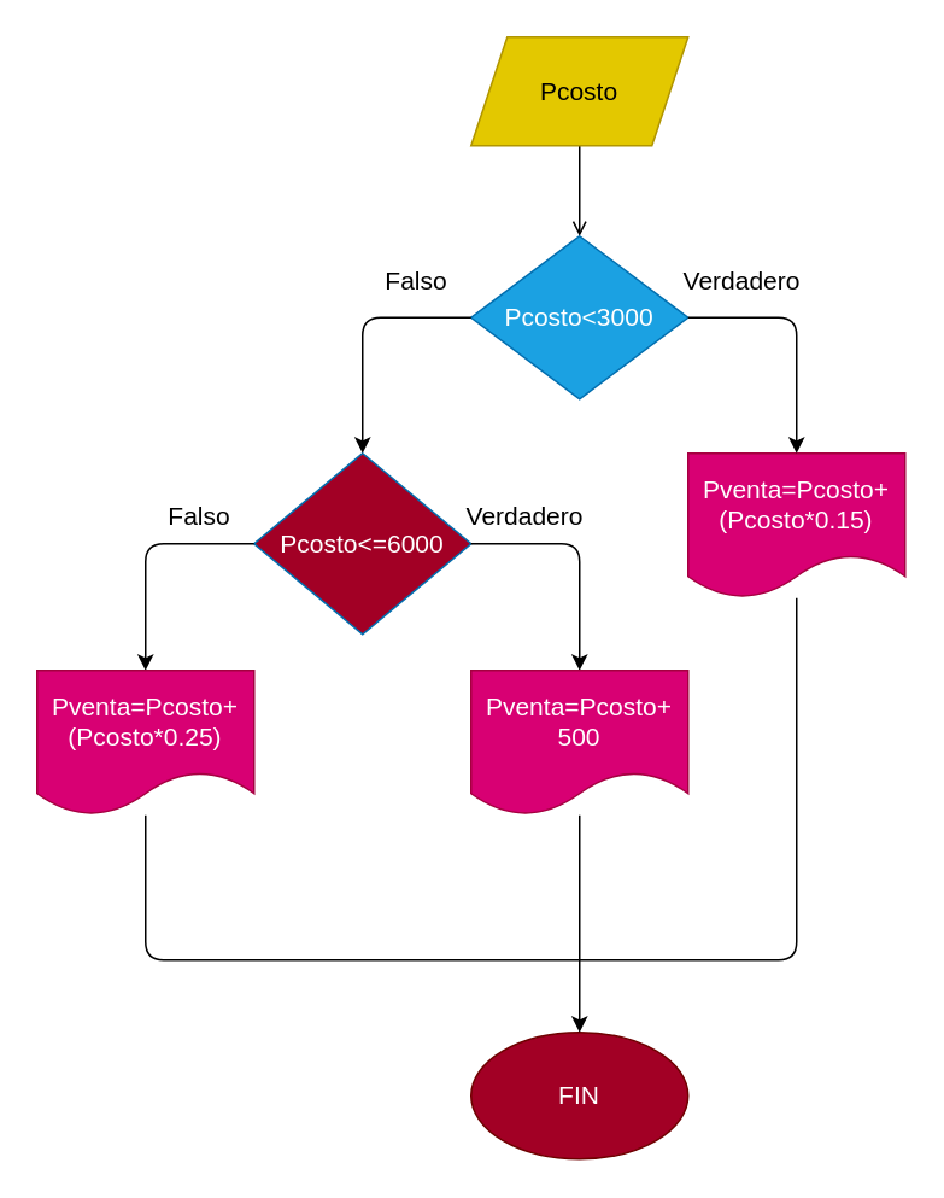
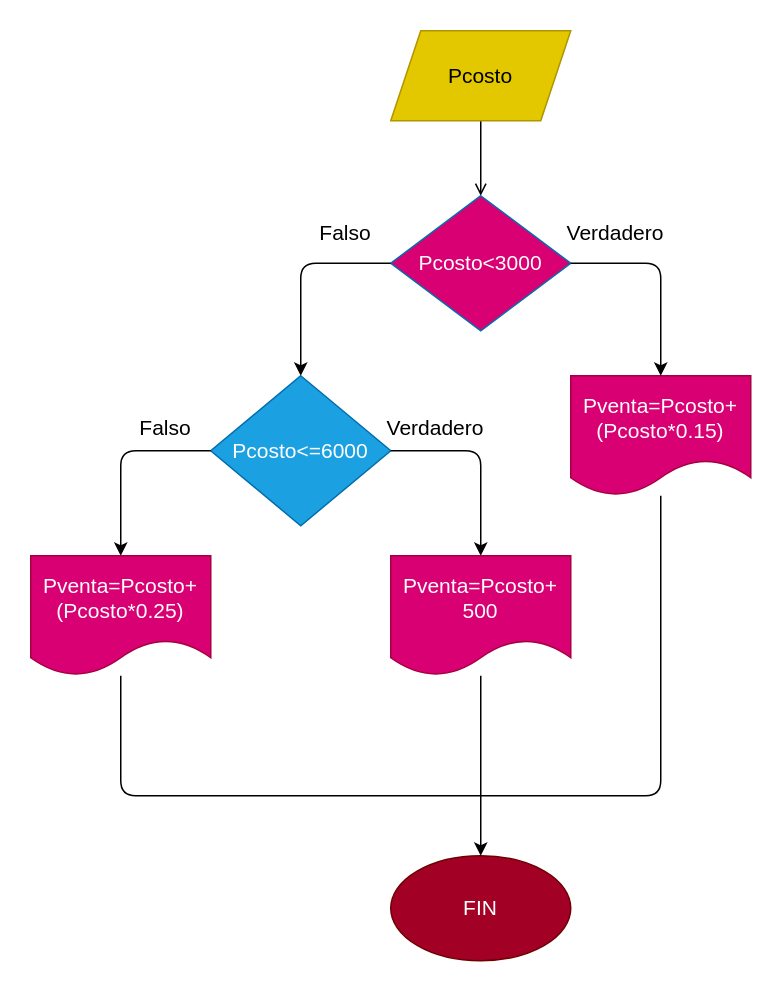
  <mxCell id="0" />
  <mxCell id="1" parent="0" />
  <mxCell id="2" value="" style="edgeStyle=none;html=1;fontSize=14;endArrow=open;" edge="1" parent="1" source="3" target="4"><mxGeometry relative="1" as="geometry" /></mxCell>
  <mxCell id="3" value="Pcosto" style="shape=parallelogram;perimeter=parallelogramPerimeter;whiteSpace=wrap;html=1;fixedSize=1;fontSize=14;fillColor=#e3c800;fontColor=#000000;strokeColor=#B09500;" vertex="1" parent="1"><mxGeometry x="260" y="20" width="120" height="60" as="geometry" /></mxCell>
- <mxCell id="4" value="Pcosto&amp;lt;3000" style="rhombus;whiteSpace=wrap;html=1;fontSize=14;fillColor=#1ba1e2;fontColor=#ffffff;strokeColor=#006EAF;" vertex="1" parent="1"><mxGeometry x="260" y="130" width="120" height="90" as="geometry" /></mxCell>
+ <mxCell id="4" value="Pcosto&amp;lt;3000" style="rhombus;whiteSpace=wrap;html=1;fontSize=14;fillColor=#d80073;fontColor=#ffffff;strokeColor=#006EAF;" vertex="1" parent="1"><mxGeometry x="260" y="130" width="120" height="90" as="geometry" /></mxCell>
  <mxCell id="5" value="Pventa=Pcosto+(Pcosto*0.15)" style="shape=document;whiteSpace=wrap;html=1;boundedLbl=1;fontSize=14;fillColor=#d80073;fontColor=#ffffff;strokeColor=#A50040;" vertex="1" parent="1"><mxGeometry x="380" y="250" width="120" height="80" as="geometry" /></mxCell>
  <mxCell id="6" value="" style="endArrow=classic;html=1;fontSize=14;exitX=1;exitY=0.5;exitDx=0;exitDy=0;entryX=0.5;entryY=0;entryDx=0;entryDy=0;" edge="1" parent="1" source="4" target="5"><mxGeometry width="50" height="50" relative="1" as="geometry"><mxPoint x="300" y="230" as="sourcePoint" /><mxPoint x="350" y="180" as="targetPoint" /><Array as="points"><mxPoint x="440" y="175" /></Array></mxGeometry></mxCell>
- <mxCell id="7" value="Pcosto&amp;lt;=6000" style="rhombus;whiteSpace=wrap;html=1;fontSize=14;fillColor=#a20025;fontColor=#ffffff;strokeColor=#006EAF;" vertex="1" parent="1"><mxGeometry x="140" y="250" width="120" height="100" as="geometry" /></mxCell>
+ <mxCell id="7" value="Pcosto&amp;lt;=6000" style="rhombus;whiteSpace=wrap;html=1;fontSize=14;fillColor=#1ba1e2;fontColor=#ffffff;strokeColor=#006EAF;" vertex="1" parent="1"><mxGeometry x="140" y="250" width="120" height="100" as="geometry" /></mxCell>
  <mxCell id="8" value="" style="endArrow=classic;html=1;fontSize=14;exitX=0;exitY=0.5;exitDx=0;exitDy=0;entryX=0.5;entryY=0;entryDx=0;entryDy=0;" edge="1" parent="1" source="4" target="7"><mxGeometry width="50" height="50" relative="1" as="geometry"><mxPoint x="190" y="280" as="sourcePoint" /><mxPoint x="240" y="230" as="targetPoint" /><Array as="points"><mxPoint x="200" y="175" /></Array></mxGeometry></mxCell>
  <mxCell id="9" value="" style="endArrow=classic;html=1;fontSize=14;exitX=1;exitY=0.5;exitDx=0;exitDy=0;entryX=0.5;entryY=0;entryDx=0;entryDy=0;" edge="1" parent="1" source="7" target="10"><mxGeometry width="50" height="50" relative="1" as="geometry"><mxPoint x="190" y="390" as="sourcePoint" /><mxPoint x="300" y="360" as="targetPoint" /><Array as="points"><mxPoint x="320" y="300" /></Array></mxGeometry></mxCell>
  <mxCell id="10" value="&lt;span&gt;Pventa=Pcosto+&lt;br&gt;500&lt;br&gt;&lt;/span&gt;" style="shape=document;whiteSpace=wrap;html=1;boundedLbl=1;fontSize=14;fillColor=#d80073;fontColor=#ffffff;strokeColor=#A50040;" vertex="1" parent="1"><mxGeometry x="260" y="370" width="120" height="80" as="geometry" /></mxCell>
  <mxCell id="11" value="" style="endArrow=classic;html=1;fontSize=14;exitX=0;exitY=0.5;exitDx=0;exitDy=0;entryX=0.5;entryY=0;entryDx=0;entryDy=0;" edge="1" parent="1" source="7" target="12"><mxGeometry width="50" height="50" relative="1" as="geometry"><mxPoint x="140" y="330" as="sourcePoint" /><mxPoint x="80" y="370" as="targetPoint" /><Array as="points"><mxPoint x="80" y="300" /></Array></mxGeometry></mxCell>
  <mxCell id="12" value="&lt;span&gt;Pventa=Pcosto+(Pcosto*0.25)&lt;/span&gt;" style="shape=document;whiteSpace=wrap;html=1;boundedLbl=1;fontSize=14;fillColor=#d80073;fontColor=#ffffff;strokeColor=#A50040;" vertex="1" parent="1"><mxGeometry x="20" y="370" width="120" height="80" as="geometry" /></mxCell>
  <mxCell id="13" value="Falso" style="text;html=1;strokeColor=none;fillColor=none;align=center;verticalAlign=middle;whiteSpace=wrap;rounded=0;fontSize=14;" vertex="1" parent="1"><mxGeometry x="80" y="270" width="60" height="30" as="geometry" /></mxCell>
  <mxCell id="14" value="Verdadero" style="text;html=1;strokeColor=none;fillColor=none;align=center;verticalAlign=middle;whiteSpace=wrap;rounded=0;fontSize=14;" vertex="1" parent="1"><mxGeometry x="260" y="270" width="60" height="30" as="geometry" /></mxCell>
  <mxCell id="15" value="Falso" style="text;html=1;strokeColor=none;fillColor=none;align=center;verticalAlign=middle;whiteSpace=wrap;rounded=0;fontSize=14;" vertex="1" parent="1"><mxGeometry x="200" y="140" width="60" height="30" as="geometry" /></mxCell>
  <mxCell id="16" value="Verdadero" style="text;html=1;strokeColor=none;fillColor=none;align=center;verticalAlign=middle;whiteSpace=wrap;rounded=0;fontSize=14;" vertex="1" parent="1"><mxGeometry x="380" y="140" width="60" height="30" as="geometry" /></mxCell>
  <mxCell id="17" value="FIN" style="ellipse;whiteSpace=wrap;html=1;fontSize=14;fillColor=#a20025;fontColor=#ffffff;strokeColor=#6F0000;" vertex="1" parent="1"><mxGeometry x="260" y="570" width="120" height="70" as="geometry" /></mxCell>
  <mxCell id="18" value="" style="endArrow=classic;html=1;fontSize=14;entryX=0.5;entryY=0;entryDx=0;entryDy=0;" edge="1" parent="1" target="17"><mxGeometry width="50" height="50" relative="1" as="geometry"><mxPoint x="320" y="530" as="sourcePoint" /><mxPoint x="270" y="550" as="targetPoint" /></mxGeometry></mxCell>
  <mxCell id="19" value="" style="endArrow=none;html=1;fontSize=14;" edge="1" parent="1" source="10"><mxGeometry width="50" height="50" relative="1" as="geometry"><mxPoint x="220" y="600" as="sourcePoint" /><mxPoint x="320" y="530" as="targetPoint" /></mxGeometry></mxCell>
  <mxCell id="20" value="" style="endArrow=none;html=1;fontSize=14;" edge="1" parent="1" source="12"><mxGeometry width="50" height="50" relative="1" as="geometry"><mxPoint x="220" y="600" as="sourcePoint" /><mxPoint x="320" y="530" as="targetPoint" /><Array as="points"><mxPoint x="80" y="530" /></Array></mxGeometry></mxCell>
  <mxCell id="21" value="" style="endArrow=none;html=1;fontSize=14;" edge="1" parent="1" target="5"><mxGeometry width="50" height="50" relative="1" as="geometry"><mxPoint x="320" y="530" as="sourcePoint" /><mxPoint x="470" y="440" as="targetPoint" /><Array as="points"><mxPoint x="440" y="530" /></Array></mxGeometry></mxCell>
